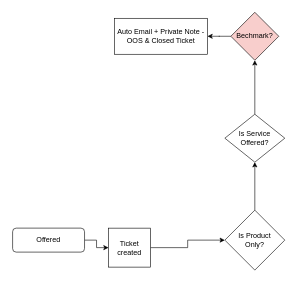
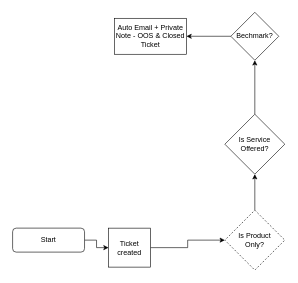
  <mxCell id="0" />
  <mxCell id="1" parent="0" />
  <mxCell id="2" value="" style="edgeStyle=orthogonalEdgeStyle;rounded=0;orthogonalLoop=1;jettySize=auto;html=1;" edge="1" parent="1" source="3" target="5"><mxGeometry relative="1" as="geometry" /></mxCell>
- <mxCell id="3" value="Offered" style="rounded=1;whiteSpace=wrap;html=1;fontSize=12;glass=0;strokeWidth=1;shadow=0;" parent="1" vertex="1"><mxGeometry x="20" y="380" width="120" height="40" as="geometry" /></mxCell>
+ <mxCell id="3" value="Start" style="rounded=1;whiteSpace=wrap;html=1;fontSize=12;glass=0;strokeWidth=1;shadow=0;" parent="1" vertex="1"><mxGeometry x="20" y="380" width="120" height="40" as="geometry" /></mxCell>
  <mxCell id="4" value="" style="edgeStyle=orthogonalEdgeStyle;rounded=0;orthogonalLoop=1;jettySize=auto;html=1;" edge="1" parent="1" source="5" target="7"><mxGeometry relative="1" as="geometry" /></mxCell>
  <mxCell id="5" value="Ticket created" style="rounded=0;whiteSpace=wrap;html=1;" vertex="1" parent="1"><mxGeometry x="180" y="380" width="70" height="65" as="geometry" /></mxCell>
  <mxCell id="6" value="" style="edgeStyle=orthogonalEdgeStyle;rounded=0;orthogonalLoop=1;jettySize=auto;html=1;" edge="1" parent="1" source="7" target="9"><mxGeometry relative="1" as="geometry" /></mxCell>
- <mxCell id="7" value="Is Product &lt;br&gt;Only?" style="rhombus;whiteSpace=wrap;html=1;rounded=0;" vertex="1" parent="1"><mxGeometry x="374" y="350" width="100" height="100" as="geometry" /></mxCell>
+ <mxCell id="7" value="Is Product &lt;br&gt;Only?" style="rhombus;whiteSpace=wrap;html=1;rounded=0;dashed=1;" vertex="1" parent="1"><mxGeometry x="374" y="350" width="100" height="100" as="geometry" /></mxCell>
  <mxCell id="8" value="" style="edgeStyle=orthogonalEdgeStyle;rounded=0;orthogonalLoop=1;jettySize=auto;html=1;" edge="1" parent="1" source="9" target="11"><mxGeometry relative="1" as="geometry" /></mxCell>
- <mxCell id="9" value="Is Service Offered?" style="rhombus;whiteSpace=wrap;html=1;rounded=0;" vertex="1" parent="1"><mxGeometry x="374" y="190" width="100" height="80" as="geometry" /></mxCell>
+ <mxCell id="9" value="Is Service Offered?" style="rhombus;whiteSpace=wrap;html=1;rounded=0;" vertex="1" parent="1"><mxGeometry x="374" y="190" width="100" height="100" as="geometry" /></mxCell>
  <mxCell id="10" value="" style="edgeStyle=orthogonalEdgeStyle;rounded=0;orthogonalLoop=1;jettySize=auto;html=1;" edge="1" parent="1" source="11" target="12"><mxGeometry relative="1" as="geometry" /></mxCell>
- <mxCell id="11" value="Bechmark?" style="rhombus;whiteSpace=wrap;html=1;rounded=0;fillColor=#f8cecc;" vertex="1" parent="1"><mxGeometry x="384" y="20" width="80" height="80" as="geometry" /></mxCell>
- <mxCell id="12" value="Auto Email + Private Note - OOS &amp;amp; Closed Ticket" style="whiteSpace=wrap;html=1;rounded=0;" vertex="1" parent="1"><mxGeometry x="190" y="30" width="155" height="60" as="geometry" /></mxCell>
+ <mxCell id="11" value="Bechmark?" style="rhombus;whiteSpace=wrap;html=1;rounded=0;" vertex="1" parent="1"><mxGeometry x="384" y="20" width="80" height="80" as="geometry" /></mxCell>
+ <mxCell id="12" value="Auto Email + Private Note - OOS &amp;amp; Closed Ticket" style="whiteSpace=wrap;html=1;rounded=0;" vertex="1" parent="1"><mxGeometry x="190" y="30" width="120" height="60" as="geometry" /></mxCell>
